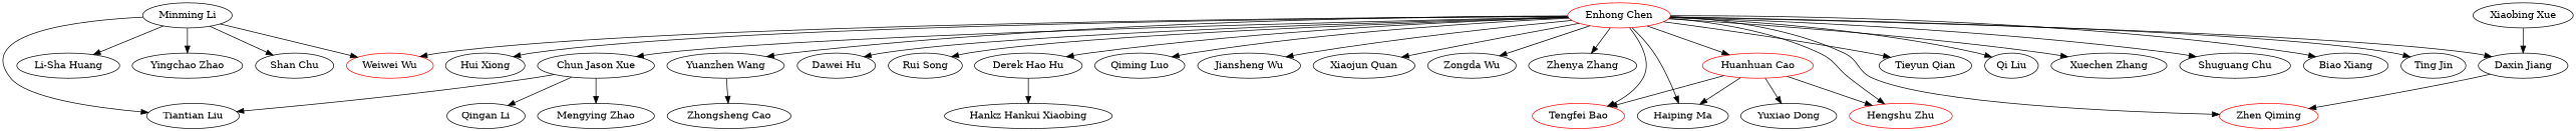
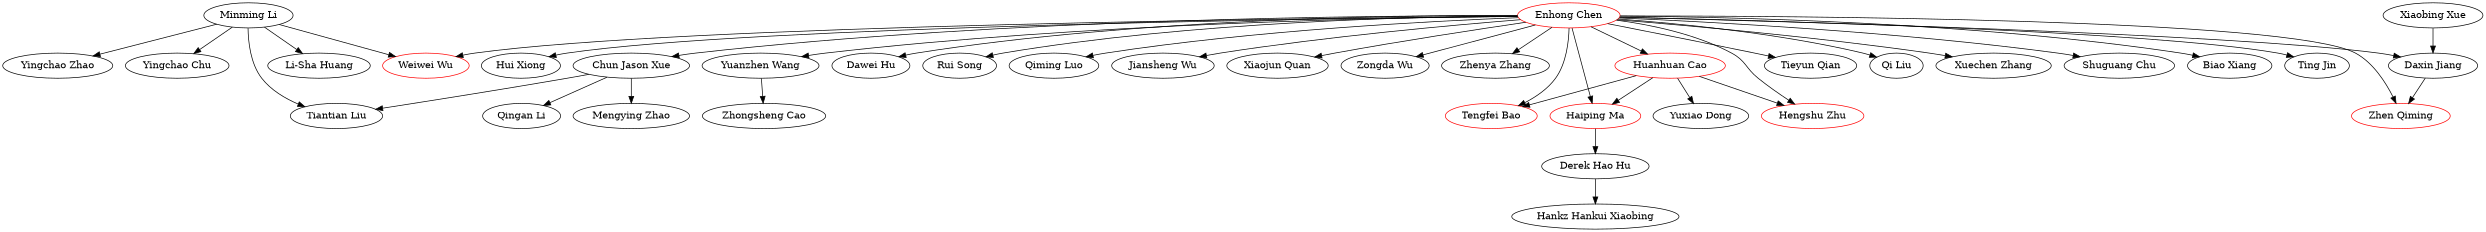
  strict digraph {
    "Chun Jason Xue"
    "Qingan Li"
    "Tiantian Liu"
    "Mengying Zhao"
    "Huanhuan Cao" [color=red]
    "Tengfei Bao" [color=red]
-   "Haiping Ma"
+   "Haiping Ma" [color=red]
    "Hengshu Zhu" [color=red]
    "Yuxiao Dong"
    "Enhong Chen" [color=red]
    n11 [color=red label="Zhen Qiming"]
    "Tieyun Qian"
    "Qi Liu"
    "Xuechen Zhang"
    n15 [label="Shuguang Chu"]
    "Biao Xiang"
    "Daxin Jiang"
    "Ting Jin"
    "Weiwei Wu" [color=red]
    "Hui Xiong"
    "Yuanzhen Wang"
    "Dawei Hu"
    "Rui Song"
    "Derek Hao Hu"
    "Qiming Luo"
    "Jiansheng Wu"
    "Xiaojun Quan"
    "Zongda Wu"
    "Zhenya Zhang"
    "Minming Li"
    "Li-Sha Huang"
    "Yingchao Zhao"
-   "Shan Chu"
+   "Shan Chu" [label="Yingchao Chu"]
    "Zhongsheng Cao"
    n35 [label="Hankz Hankui Xiaobing"]
    "Xiaobing Xue"
    "Chun Jason Xue" -> "Qingan Li"
    "Chun Jason Xue" -> "Tiantian Liu"
    "Chun Jason Xue" -> "Mengying Zhao"
    "Huanhuan Cao" -> "Tengfei Bao"
    "Huanhuan Cao" -> "Haiping Ma"
    "Huanhuan Cao" -> "Hengshu Zhu"
    "Huanhuan Cao" -> "Yuxiao Dong"
    "Enhong Chen" -> "Chun Jason Xue"
    "Enhong Chen" -> "Huanhuan Cao"
    "Enhong Chen" -> "Tengfei Bao"
    "Enhong Chen" -> "Haiping Ma"
    "Enhong Chen" -> "Hengshu Zhu"
    "Enhong Chen" -> n11
    "Enhong Chen" -> "Tieyun Qian"
    "Enhong Chen" -> "Qi Liu"
    "Enhong Chen" -> "Xuechen Zhang"
    "Enhong Chen" -> n15
    "Enhong Chen" -> "Biao Xiang"
    "Enhong Chen" -> "Daxin Jiang"
    "Enhong Chen" -> "Ting Jin"
    "Enhong Chen" -> "Weiwei Wu"
    "Enhong Chen" -> "Hui Xiong"
    "Enhong Chen" -> "Yuanzhen Wang"
    "Enhong Chen" -> "Dawei Hu"
    "Enhong Chen" -> "Rui Song"
-   "Enhong Chen" -> "Derek Hao Hu"
+   "Haiping Ma" -> "Derek Hao Hu"
    "Enhong Chen" -> "Qiming Luo"
    "Enhong Chen" -> "Jiansheng Wu"
    "Enhong Chen" -> "Xiaojun Quan"
    "Enhong Chen" -> "Zongda Wu"
    "Enhong Chen" -> "Zhenya Zhang"
    "Daxin Jiang" -> n11
    "Yuanzhen Wang" -> "Zhongsheng Cao"
    "Derek Hao Hu" -> n35
    "Minming Li" -> "Tiantian Liu"
    "Minming Li" -> "Weiwei Wu"
    "Minming Li" -> "Li-Sha Huang"
    "Minming Li" -> "Yingchao Zhao"
    "Minming Li" -> "Shan Chu"
    "Xiaobing Xue" -> "Daxin Jiang"
  }
